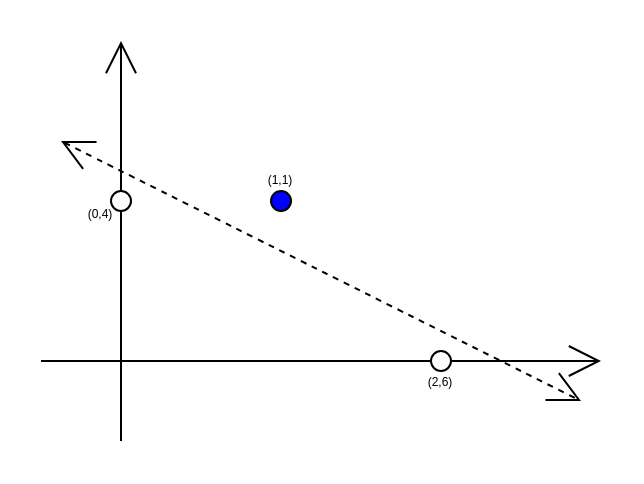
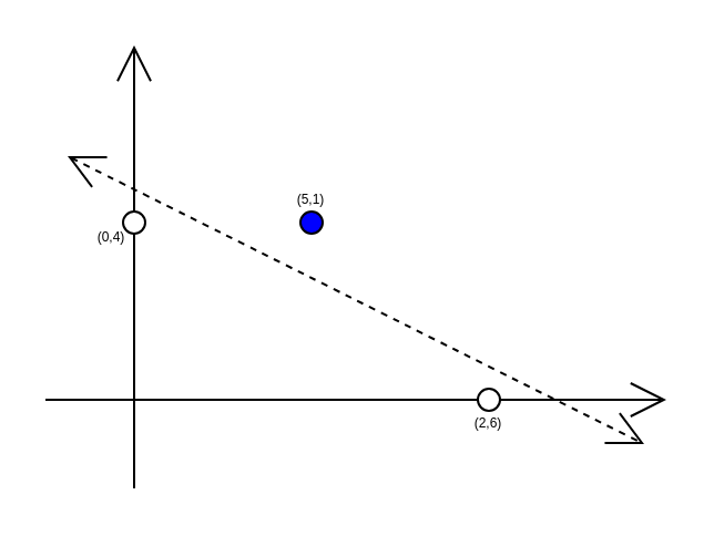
  <mxCell id="0" />
  <mxCell id="1" parent="0" />
  <mxCell id="2" value="" style="edgeStyle=none;orthogonalLoop=1;jettySize=auto;html=1;rounded=0;endArrow=open;startSize=14;endSize=14;sourcePerimeterSpacing=8;targetPerimeterSpacing=8;curved=1;" edge="1" parent="1"><mxGeometry width="120" relative="1" as="geometry"><mxPoint x="20" y="180" as="sourcePoint" /><mxPoint x="300" y="180" as="targetPoint" /><Array as="points" /></mxGeometry></mxCell>
  <mxCell id="3" value="" style="edgeStyle=none;orthogonalLoop=1;jettySize=auto;html=1;rounded=0;endArrow=open;startSize=14;endSize=14;sourcePerimeterSpacing=8;targetPerimeterSpacing=8;curved=1;" edge="1" parent="1"><mxGeometry width="120" relative="1" as="geometry"><mxPoint x="60" y="220" as="sourcePoint" /><mxPoint x="60" y="20" as="targetPoint" /><Array as="points" /></mxGeometry></mxCell>
  <mxCell id="4" value="" style="ellipse;whiteSpace=wrap;html=1;aspect=fixed;hachureGap=4;" vertex="1" parent="1"><mxGeometry x="55" y="95" width="10" height="10" as="geometry" /></mxCell>
  <mxCell id="5" value="" style="ellipse;whiteSpace=wrap;html=1;aspect=fixed;hachureGap=4;" vertex="1" parent="1"><mxGeometry x="215" y="175" width="10" height="10" as="geometry" /></mxCell>
  <mxCell id="6" value="&lt;font style=&quot;font-size: 6px;&quot;&gt;(0,4)&lt;/font&gt;" style="text;strokeColor=none;fillColor=none;html=1;align=center;verticalAlign=middle;whiteSpace=wrap;rounded=0;hachureGap=4;" vertex="1" parent="1"><mxGeometry x="40" y="100" width="20" height="10" as="geometry" /></mxCell>
  <mxCell id="7" value="&lt;font style=&quot;font-size: 6px;&quot;&gt;(2,6)&lt;/font&gt;" style="text;strokeColor=none;fillColor=none;html=1;align=center;verticalAlign=middle;whiteSpace=wrap;rounded=0;hachureGap=4;" vertex="1" parent="1"><mxGeometry x="210" y="184" width="20" height="10" as="geometry" /></mxCell>
  <mxCell id="8" value="" style="ellipse;whiteSpace=wrap;html=1;aspect=fixed;hachureGap=4;fillColor=#0000FF;" vertex="1" parent="1"><mxGeometry x="135" y="95" width="10" height="10" as="geometry" /></mxCell>
  <mxCell id="9" value="" style="endArrow=open;startArrow=open;html=1;rounded=0;fontSize=6;startSize=14;endSize=14;sourcePerimeterSpacing=8;targetPerimeterSpacing=8;curved=1;startFill=0;endFill=0;dashed=1;" edge="1" parent="1"><mxGeometry width="50" height="50" relative="1" as="geometry"><mxPoint x="30" y="70" as="sourcePoint" /><mxPoint x="290" y="200" as="targetPoint" /></mxGeometry></mxCell>
- <mxCell id="10" value="&lt;font style=&quot;font-size: 6px;&quot;&gt;(1,1)&lt;/font&gt;" style="text;strokeColor=none;fillColor=none;html=1;align=center;verticalAlign=middle;whiteSpace=wrap;rounded=0;hachureGap=4;" vertex="1" parent="1"><mxGeometry x="130" y="83" width="20" height="10" as="geometry" /></mxCell>
+ <mxCell id="10" value="&lt;font style=&quot;font-size: 6px;&quot;&gt;(5,1)&lt;/font&gt;" style="text;strokeColor=none;fillColor=none;html=1;align=center;verticalAlign=middle;whiteSpace=wrap;rounded=0;hachureGap=4;" vertex="1" parent="1"><mxGeometry x="130" y="83" width="20" height="10" as="geometry" /></mxCell>
